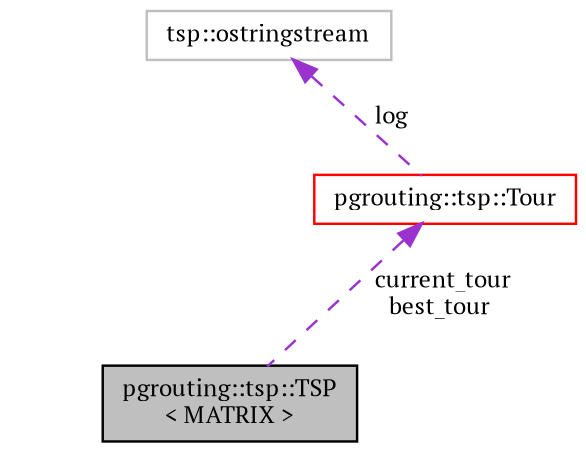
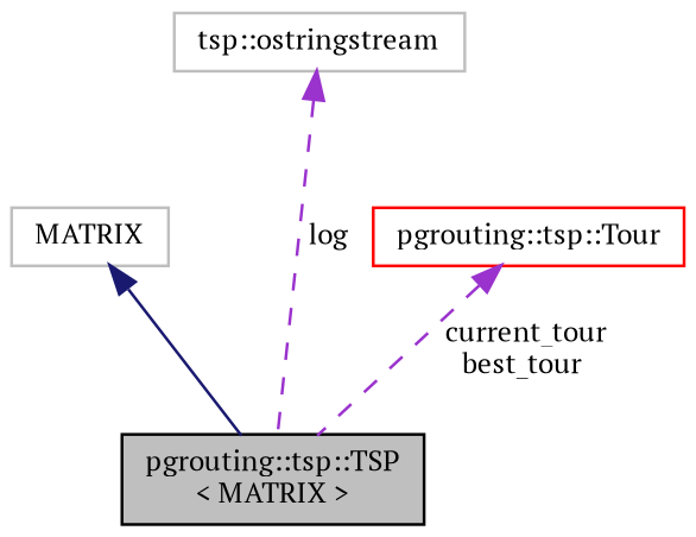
  digraph {
    fontname="PT Serif"
    node [color=grey75 fillcolor=white fontname="PT Serif" fontsize=10 shape=record style=filled]
    edge [color=darkorchid3 dir=back fontname="PT Serif" fontsize=10 labelfontname=Helvetica labelfontsize=10 style=dashed]
    n1 [color=black fillcolor=grey75 fontcolor=black height=0.2 label="pgrouting::tsp::TSP\l\< MATRIX \>" width=0.4]
+   n2 [height=0.2 label=MATRIX width=0.4]
    n3 [height=0.2 label="tsp::ostringstream" width=0.4]
    n4 [color=red height=0.2 label="pgrouting::tsp::Tour" width=0.4]
-   n3 -> n4 [label=" log"]
+   n2 -> n1 [color=midnightblue style=solid]
+   n3 -> n1 [label=" log"]
    n4 -> n1 [label=" current_tour\nbest_tour"]
  }
